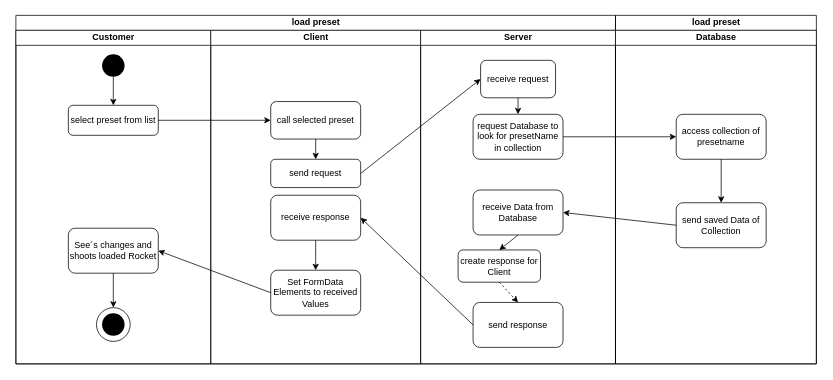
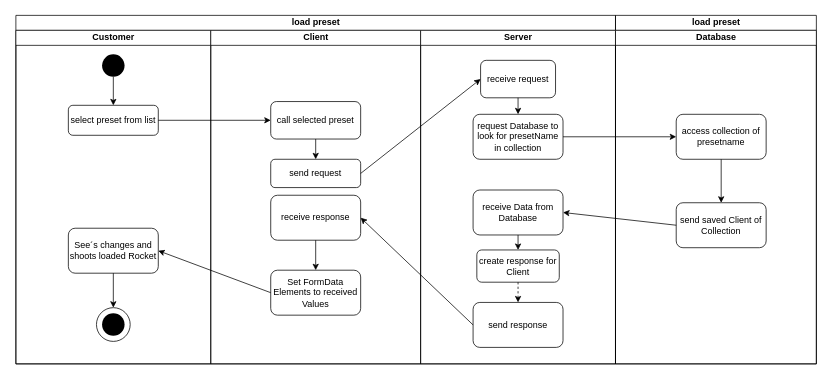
  <mxCell id="0" />
  <mxCell id="1" parent="0" />
  <mxCell id="2" value="" style="endArrow=classic;html=1;entryX=0;entryY=0.5;entryDx=0;entryDy=0;exitX=1;exitY=0.5;exitDx=0;exitDy=0;" parent="1" source="24" target="37" edge="1"><mxGeometry width="50" height="50" relative="1" as="geometry"><mxPoint x="510" y="156" as="sourcePoint" /><mxPoint x="560" y="106" as="targetPoint" /></mxGeometry></mxCell>
  <mxCell id="3" value="" style="endArrow=classic;html=1;entryX=1;entryY=0.5;entryDx=0;entryDy=0;exitX=0;exitY=0.5;exitDx=0;exitDy=0;" parent="1" source="36" target="23" edge="1"><mxGeometry width="50" height="50" relative="1" as="geometry"><mxPoint x="510" y="156" as="sourcePoint" /><mxPoint x="560" y="106" as="targetPoint" /></mxGeometry></mxCell>
  <mxCell id="4" value="load preset" style="swimlane;html=1;childLayout=stackLayout;resizeParent=1;resizeParentMax=0;startSize=20;rounded=0;swimlaneFillColor=none;arcSize=15;" parent="1" vertex="1"><mxGeometry x="20" y="20" width="800" height="465" as="geometry"><mxRectangle x="70" y="100" width="60" height="20" as="alternateBounds" /></mxGeometry></mxCell>
  <mxCell id="5" value="Customer" style="swimlane;html=1;startSize=20;fillColor=#FFFFFF;" parent="4" vertex="1"><mxGeometry y="20" width="260" height="445" as="geometry" /></mxCell>
  <mxCell id="6" value="" style="ellipse;whiteSpace=wrap;html=1;aspect=fixed;rounded=0;fillColor=#000000;strokeColor=none;" parent="5" vertex="1"><mxGeometry x="115" y="377.5" width="30" height="30" as="geometry" /></mxCell>
  <mxCell id="7" value="" style="ellipse;whiteSpace=wrap;html=1;aspect=fixed;rounded=0;fillColor=none;" parent="5" vertex="1"><mxGeometry x="107.5" y="370" width="45" height="45" as="geometry" /></mxCell>
  <mxCell id="8" value="" style="ellipse;whiteSpace=wrap;html=1;aspect=fixed;rounded=0;fillColor=#000000;strokeColor=none;" parent="5" vertex="1"><mxGeometry x="115" y="32" width="30" height="30" as="geometry" /></mxCell>
  <mxCell id="9" value="select preset from list" style="rounded=1;whiteSpace=wrap;html=1;fillColor=none;" parent="5" vertex="1"><mxGeometry x="70" y="100" width="120" height="40" as="geometry" /></mxCell>
  <mxCell id="10" value="" style="endArrow=classic;html=1;entryX=0.5;entryY=0;entryDx=0;entryDy=0;exitX=0.5;exitY=1;exitDx=0;exitDy=0;" parent="5" source="8" target="9" edge="1"><mxGeometry width="50" height="50" relative="1" as="geometry"><mxPoint x="550" y="160" as="sourcePoint" /><mxPoint x="600" y="110" as="targetPoint" /></mxGeometry></mxCell>
  <mxCell id="11" value="See´s changes and shoots loaded Rocket" style="rounded=1;whiteSpace=wrap;html=1;fillColor=none;" parent="5" vertex="1"><mxGeometry x="70" y="264" width="120" height="60" as="geometry" /></mxCell>
  <mxCell id="12" value="" style="endArrow=classic;html=1;exitX=0.5;exitY=1;exitDx=0;exitDy=0;entryX=0.5;entryY=0;entryDx=0;entryDy=0;" parent="5" source="11" target="7" edge="1"><mxGeometry width="50" height="50" relative="1" as="geometry"><mxPoint x="550" y="160" as="sourcePoint" /><mxPoint x="130" y="360" as="targetPoint" /></mxGeometry></mxCell>
  <mxCell id="13" value="Client" style="swimlane;html=1;startSize=20;fillColor=#FFFFFF;" parent="4" vertex="1"><mxGeometry x="260" y="20" width="280" height="445" as="geometry" /></mxCell>
  <mxCell id="14" value="call selected preset" style="rounded=1;whiteSpace=wrap;html=1;fillColor=none;" parent="13" vertex="1"><mxGeometry x="80" y="95" width="120" height="50" as="geometry" /></mxCell>
  <mxCell id="15" value="send request" style="rounded=1;whiteSpace=wrap;html=1;fillColor=none;" parent="13" vertex="1"><mxGeometry x="80" y="172" width="120" height="37.78" as="geometry" /></mxCell>
  <mxCell id="16" value="" style="endArrow=classic;html=1;entryX=0.5;entryY=0;entryDx=0;entryDy=0;exitX=0.5;exitY=1;exitDx=0;exitDy=0;" parent="13" source="14" target="15" edge="1"><mxGeometry width="50" height="50" relative="1" as="geometry"><mxPoint x="290" y="160" as="sourcePoint" /><mxPoint x="340" y="110" as="targetPoint" /></mxGeometry></mxCell>
  <mxCell id="17" value="receive response" style="rounded=1;whiteSpace=wrap;html=1;fillColor=none;" parent="13" vertex="1"><mxGeometry x="80" y="220" width="120" height="60" as="geometry" /></mxCell>
  <mxCell id="18" value="Set FormData Elements to received Values" style="rounded=1;whiteSpace=wrap;html=1;fillColor=none;" parent="13" vertex="1"><mxGeometry x="80" y="320" width="120" height="60" as="geometry" /></mxCell>
  <mxCell id="19" value="" style="endArrow=classic;html=1;entryX=0.5;entryY=0;entryDx=0;entryDy=0;exitX=0.5;exitY=1;exitDx=0;exitDy=0;" parent="13" source="17" target="18" edge="1"><mxGeometry width="50" height="50" relative="1" as="geometry"><mxPoint x="290" y="160" as="sourcePoint" /><mxPoint x="340" y="110" as="targetPoint" /></mxGeometry></mxCell>
  <mxCell id="20" value="Server" style="swimlane;html=1;startSize=20;fillColor=#FFFFFF;" parent="4" vertex="1"><mxGeometry x="540" y="20" width="260" height="445" as="geometry"><mxRectangle x="450" y="20" width="30" height="500" as="alternateBounds" /></mxGeometry></mxCell>
  <mxCell id="21" value="send response" style="rounded=1;whiteSpace=wrap;html=1;fillColor=none;" parent="20" vertex="1"><mxGeometry x="70" y="363" width="120" height="60" as="geometry" /></mxCell>
- <mxCell id="22" value="create response for Client" style="rounded=1;whiteSpace=wrap;html=1;fillColor=none;" parent="20" vertex="1"><mxGeometry x="50" y="293" width="110" height="43" as="geometry" /></mxCell>
+ <mxCell id="22" value="create response for Client" style="rounded=1;whiteSpace=wrap;html=1;fillColor=none;" parent="20" vertex="1"><mxGeometry x="75" y="293" width="110" height="43" as="geometry" /></mxCell>
  <mxCell id="23" value="receive Data from Database" style="rounded=1;whiteSpace=wrap;html=1;fillColor=none;" parent="20" vertex="1"><mxGeometry x="70" y="213" width="120" height="60" as="geometry" /></mxCell>
  <mxCell id="24" value="request Database to look for presetName in collection" style="rounded=1;whiteSpace=wrap;html=1;fillColor=none;" parent="20" vertex="1"><mxGeometry x="70" y="112" width="120" height="60" as="geometry" /></mxCell>
  <mxCell id="25" value="receive request" style="rounded=1;whiteSpace=wrap;html=1;fillColor=none;" parent="20" vertex="1"><mxGeometry x="80" y="40" width="100" height="50" as="geometry" /></mxCell>
  <mxCell id="26" value="" style="endArrow=classic;html=1;entryX=0.5;entryY=0;entryDx=0;entryDy=0;exitX=0.5;exitY=1;exitDx=0;exitDy=0;" parent="20" source="25" target="24" edge="1"><mxGeometry width="50" height="50" relative="1" as="geometry"><mxPoint x="10" y="160" as="sourcePoint" /><mxPoint x="60" y="110" as="targetPoint" /></mxGeometry></mxCell>
  <mxCell id="27" value="" style="endArrow=classic;html=1;entryX=0.5;entryY=0;entryDx=0;entryDy=0;exitX=0.5;exitY=1;exitDx=0;exitDy=0;" parent="20" source="23" target="22" edge="1"><mxGeometry width="50" height="50" relative="1" as="geometry"><mxPoint x="10" y="160" as="sourcePoint" /><mxPoint x="60" y="110" as="targetPoint" /></mxGeometry></mxCell>
  <mxCell id="28" value="" style="endArrow=classic;html=1;entryX=0.5;entryY=0;entryDx=0;entryDy=0;exitX=0.5;exitY=1;exitDx=0;exitDy=0;dashed=1;" parent="20" source="22" target="21" edge="1"><mxGeometry width="50" height="50" relative="1" as="geometry"><mxPoint x="-10" y="253" as="sourcePoint" /><mxPoint x="40" y="203" as="targetPoint" /></mxGeometry></mxCell>
  <mxCell id="29" value="" style="endArrow=classic;html=1;exitX=1;exitY=0.5;exitDx=0;exitDy=0;entryX=0;entryY=0.5;entryDx=0;entryDy=0;" parent="4" source="9" target="14" edge="1"><mxGeometry width="50" height="50" relative="1" as="geometry"><mxPoint x="550" y="180" as="sourcePoint" /><mxPoint x="600" y="130" as="targetPoint" /></mxGeometry></mxCell>
  <mxCell id="30" value="" style="endArrow=classic;html=1;entryX=0;entryY=0.5;entryDx=0;entryDy=0;exitX=1;exitY=0.5;exitDx=0;exitDy=0;" parent="4" source="15" target="25" edge="1"><mxGeometry width="50" height="50" relative="1" as="geometry"><mxPoint x="550" y="180" as="sourcePoint" /><mxPoint x="600" y="130" as="targetPoint" /></mxGeometry></mxCell>
  <mxCell id="31" value="" style="endArrow=classic;html=1;entryX=1;entryY=0.5;entryDx=0;entryDy=0;exitX=0;exitY=0.5;exitDx=0;exitDy=0;" parent="4" source="21" target="17" edge="1"><mxGeometry width="50" height="50" relative="1" as="geometry"><mxPoint x="550" y="180" as="sourcePoint" /><mxPoint x="600" y="130" as="targetPoint" /></mxGeometry></mxCell>
  <mxCell id="32" value="" style="endArrow=classic;html=1;entryX=1;entryY=0.5;entryDx=0;entryDy=0;exitX=0;exitY=0.5;exitDx=0;exitDy=0;" parent="4" source="18" target="11" edge="1"><mxGeometry width="50" height="50" relative="1" as="geometry"><mxPoint x="550" y="180" as="sourcePoint" /><mxPoint x="600" y="130" as="targetPoint" /></mxGeometry></mxCell>
  <mxCell id="33" value="load preset" style="swimlane;html=1;childLayout=stackLayout;resizeParent=1;resizeParentMax=0;startSize=20;rounded=0;fillColor=none;" parent="1" vertex="1"><mxGeometry x="820" y="20" width="268" height="465" as="geometry" /></mxCell>
  <mxCell id="34" value="Database" style="swimlane;html=1;startSize=20;fillColor=#FFFFFF;" parent="33" vertex="1"><mxGeometry y="20" width="268" height="445" as="geometry" /></mxCell>
  <mxCell id="35" value="" style="endArrow=classic;html=1;exitX=0.5;exitY=1;exitDx=0;exitDy=0;entryX=0.5;entryY=0;entryDx=0;entryDy=0;" parent="34" source="37" target="36" edge="1"><mxGeometry width="50" height="50" relative="1" as="geometry"><mxPoint x="-1120" y="49" as="sourcePoint" /><mxPoint x="-730" y="90" as="targetPoint" /></mxGeometry></mxCell>
- <mxCell id="36" value="send saved Data of Collection" style="rounded=1;whiteSpace=wrap;html=1;fillColor=none;" parent="34" vertex="1"><mxGeometry x="81" y="230" width="120" height="60" as="geometry" /></mxCell>
+ <mxCell id="36" value="send saved Client of Collection" style="rounded=1;whiteSpace=wrap;html=1;fillColor=none;" parent="34" vertex="1"><mxGeometry x="81" y="230" width="120" height="60" as="geometry" /></mxCell>
  <mxCell id="37" value="access collection of presetname" style="rounded=1;whiteSpace=wrap;html=1;fillColor=none;" parent="34" vertex="1"><mxGeometry x="81" y="112" width="120" height="60" as="geometry" /></mxCell>
